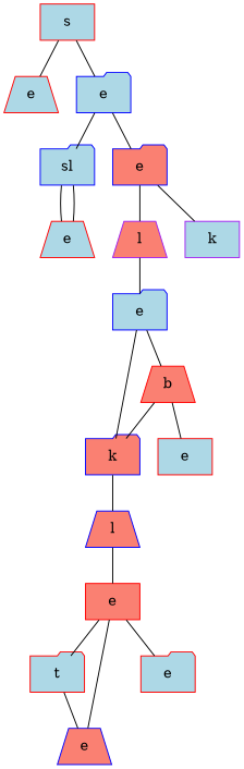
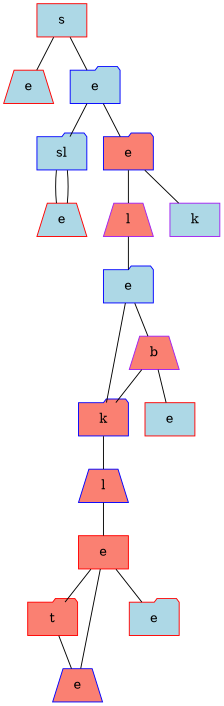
  graph {
    node [color=red fillcolor=lightblue shape=folder style=filled]
    n1 [label=s shape=box]
    n2 [label=e shape=trapezium]
    n3 [color=blue label=e]
    n4 [color=blue label=sl]
    n5 [color=blue fillcolor=salmon label=e]
    n6 [label=e shape=trapezium]
    n7 [color=purple fillcolor=salmon label=l shape=trapezium]
    n8 [color=purple label=k shape=box]
    n9 [color=blue label=e]
-   n10 [fillcolor=salmon label=b shape=trapezium]
+   n10 [color=purple fillcolor=salmon label=b shape=trapezium]
    n11 [color=blue fillcolor=salmon label=k]
    n12 [label=e shape=box]
    n13 [color=blue fillcolor=salmon label=l shape=trapezium]
    n14 [fillcolor=salmon label=e shape=box]
-   n15 [label=t]
+   n15 [fillcolor=salmon label=t]
    n16 [color=blue fillcolor=salmon label=e shape=trapezium]
    n17 [label=e]
    n1 -- n2
    n1 -- n3
    n3 -- n4
    n3 -- n5
    n4 -- n6
    n4 -- n6
    n5 -- n7
    n5 -- n8
    n7 -- n9
    n9 -- n10
    n9 -- n11
    n10 -- n11
    n10 -- n12
    n11 -- n13
    n13 -- n14
    n14 -- n15
    n14 -- n16
    n14 -- n17
    n15 -- n16
  }
